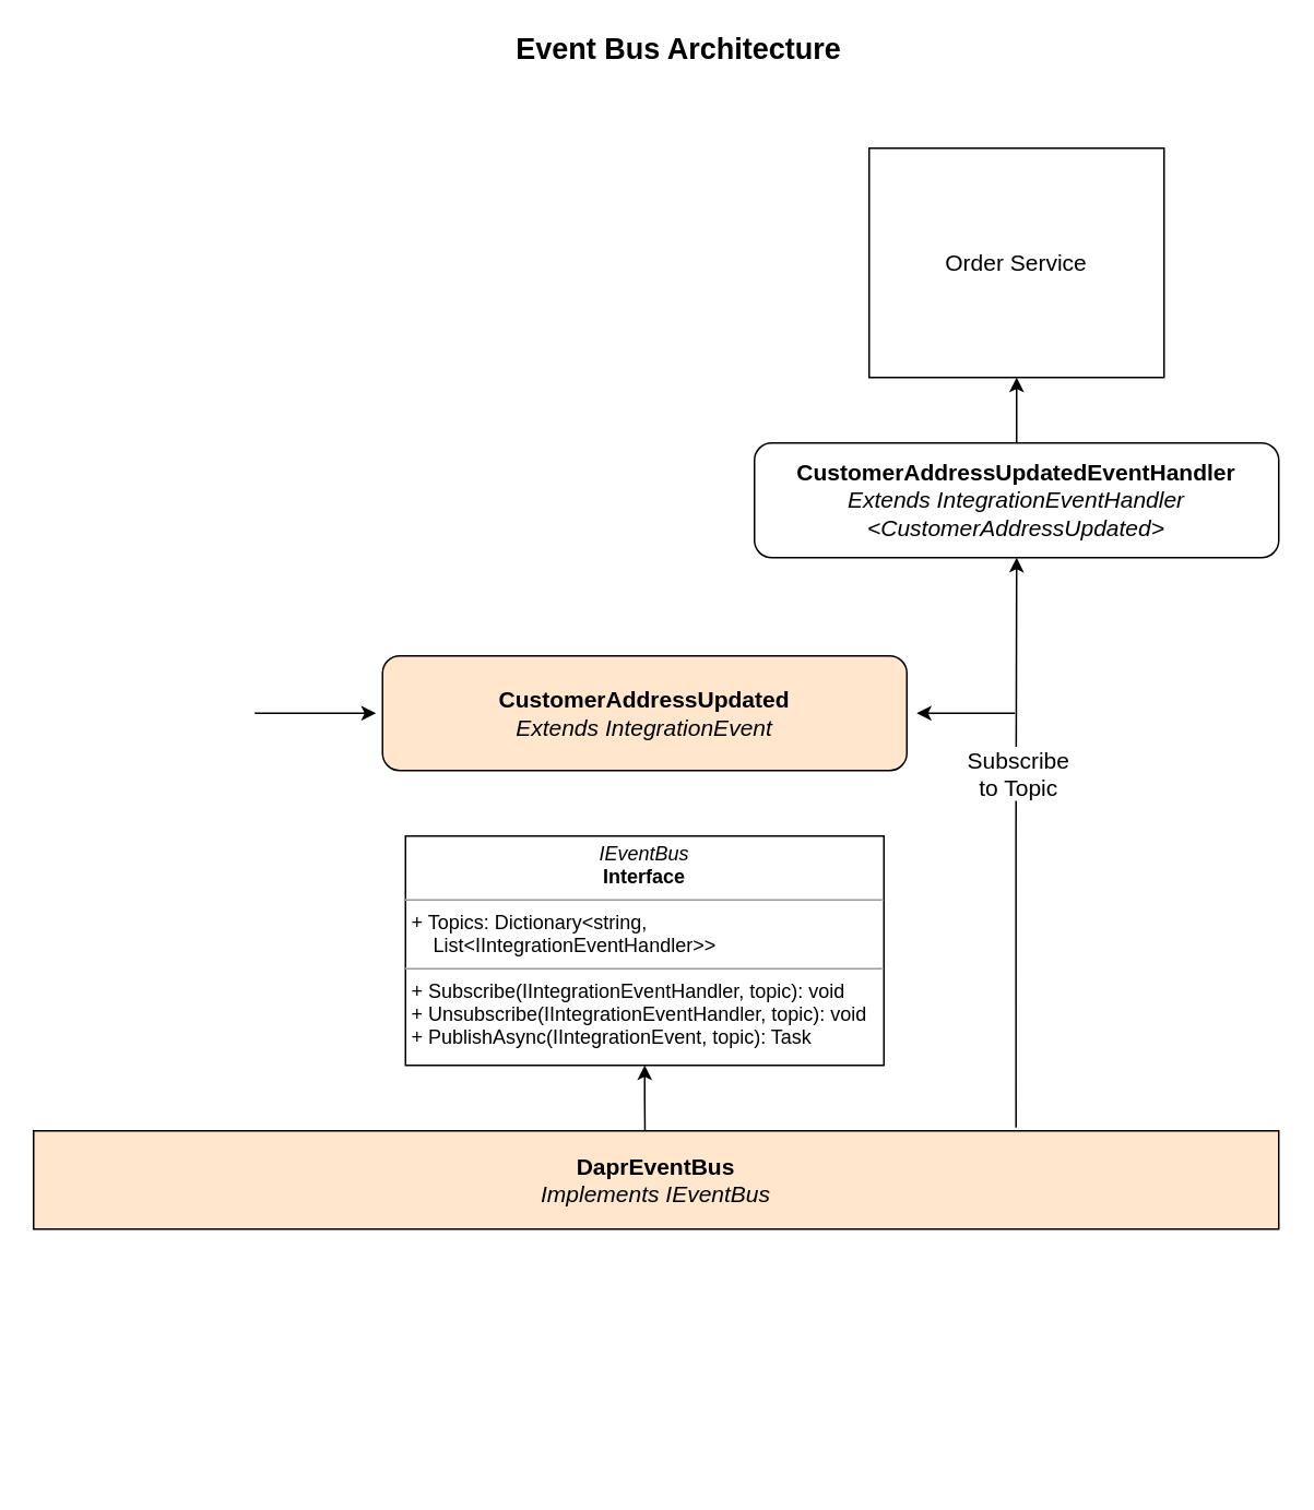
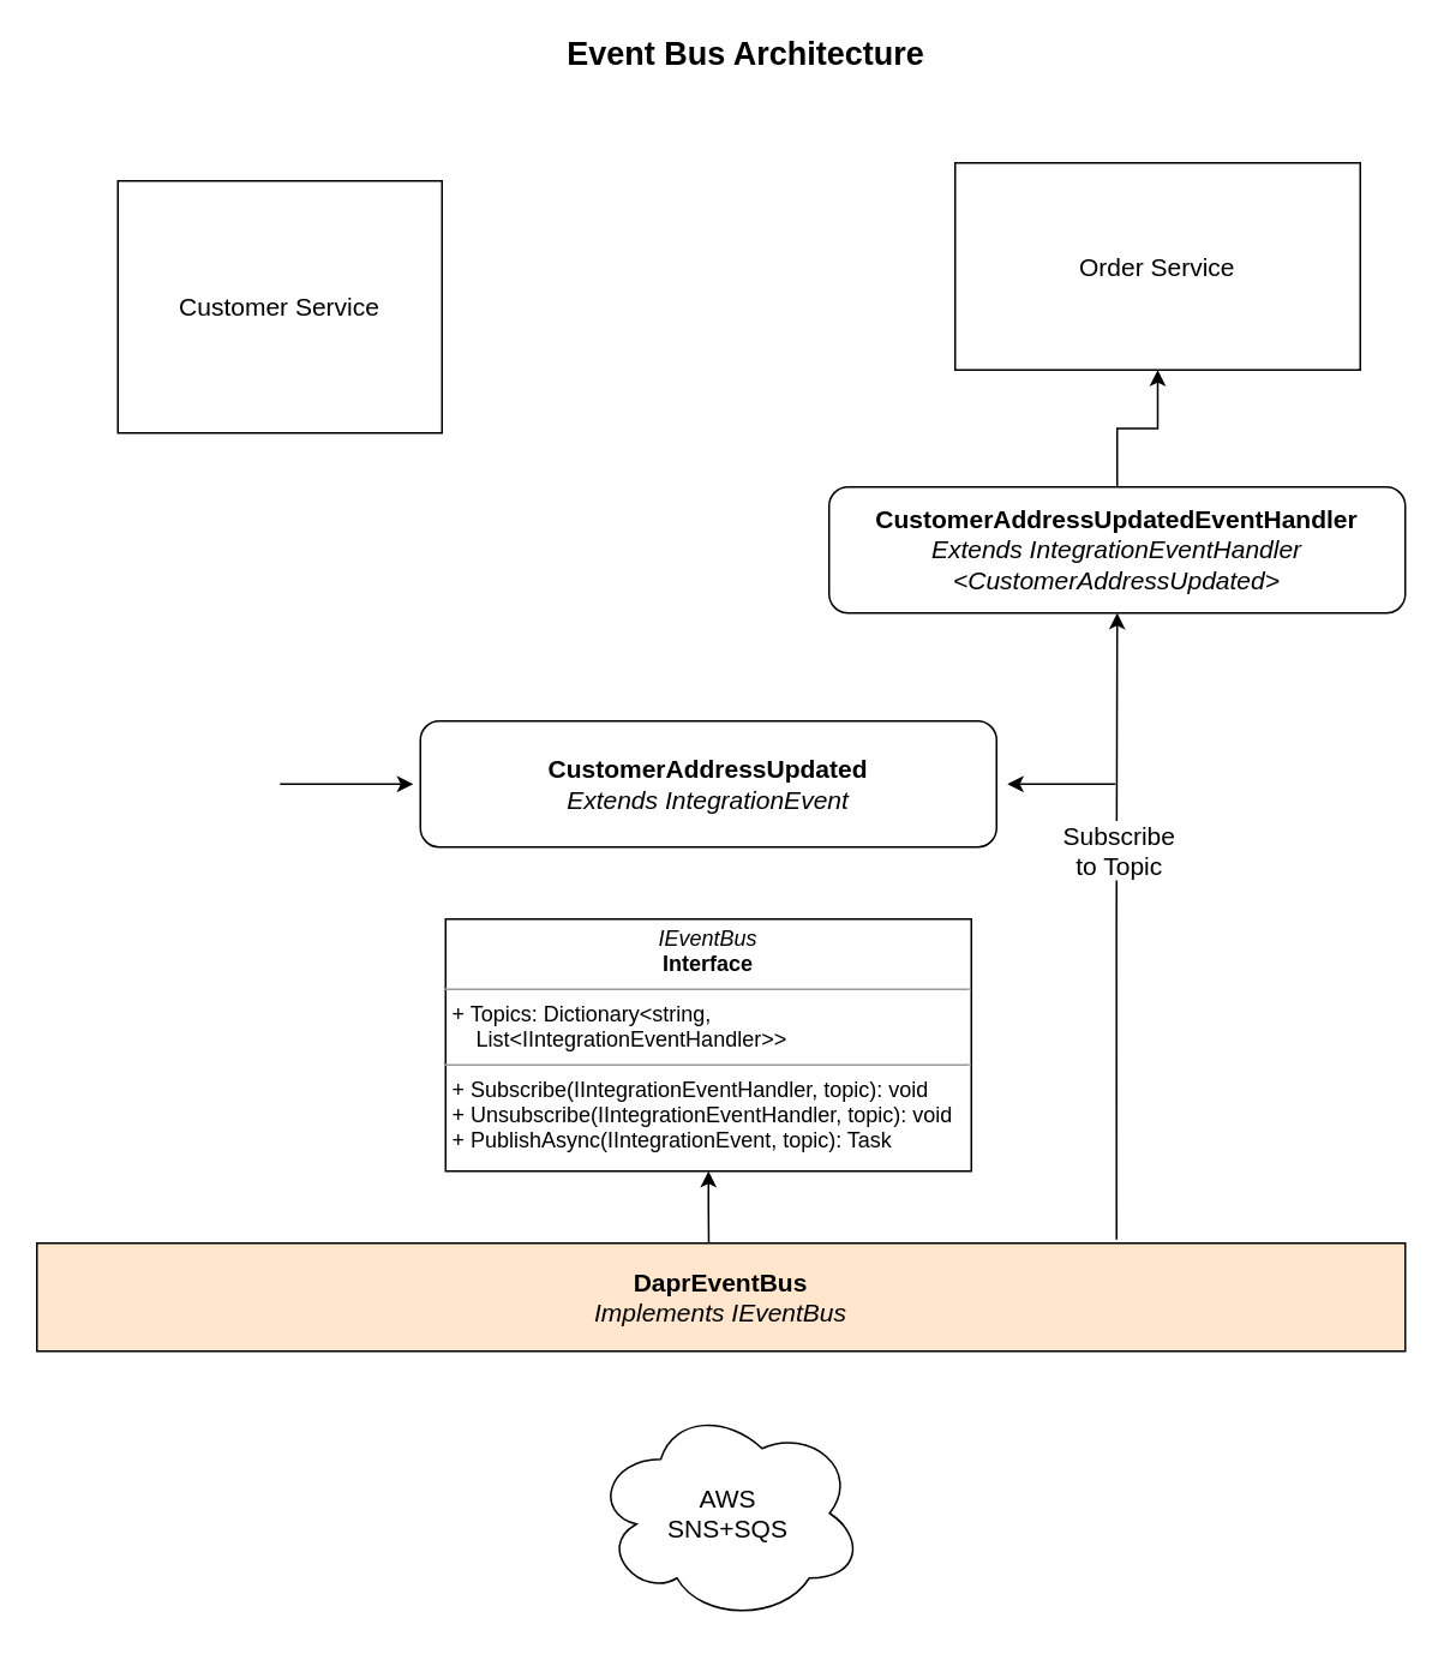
  <mxCell id="0" />
  <mxCell id="1" parent="0" />
  <mxCell id="2" value="Event Bus Architecture" style="text;html=1;strokeColor=none;fillColor=none;align=center;verticalAlign=middle;whiteSpace=wrap;rounded=0;fontSize=18;fontStyle=1" vertex="1" parent="1"><mxGeometry x="219" y="20" width="390" height="20" as="geometry" /></mxCell>
  <mxCell id="3" style="edgeStyle=orthogonalEdgeStyle;rounded=0;orthogonalLoop=1;jettySize=auto;html=1;exitX=0;exitY=0.5;exitDx=0;exitDy=0;fontSize=14;startArrow=classic;startFill=1;endArrow=none;endFill=0;" edge="1" parent="1"><mxGeometry relative="1" as="geometry"><mxPoint x="155" y="435" as="targetPoint" /><mxPoint x="229" y="435" as="sourcePoint" /></mxGeometry></mxCell>
  <mxCell id="4" style="edgeStyle=orthogonalEdgeStyle;rounded=0;orthogonalLoop=1;jettySize=auto;html=1;fontSize=14;startArrow=classic;startFill=1;endArrow=none;endFill=0;" edge="1" parent="1"><mxGeometry relative="1" as="geometry"><mxPoint x="619" y="435" as="targetPoint" /><mxPoint x="559" y="435" as="sourcePoint" /></mxGeometry></mxCell>
- <mxCell id="5" value="&lt;b&gt;CustomerAddressUpdated&lt;/b&gt;&lt;br&gt;&lt;i&gt;Extends IntegrationEvent&lt;/i&gt;" style="rounded=1;whiteSpace=wrap;html=1;fontSize=14;fillColor=#ffe6cc;" vertex="1" parent="1"><mxGeometry x="233" y="400" width="320" height="70" as="geometry" /></mxCell>
+ <mxCell id="5" value="&lt;b&gt;CustomerAddressUpdated&lt;/b&gt;&lt;br&gt;&lt;i&gt;Extends IntegrationEvent&lt;/i&gt;" style="rounded=1;whiteSpace=wrap;html=1;fontSize=14;" vertex="1" parent="1"><mxGeometry x="233" y="400" width="320" height="70" as="geometry" /></mxCell>
  <mxCell id="6" style="edgeStyle=orthogonalEdgeStyle;rounded=0;orthogonalLoop=1;jettySize=auto;html=1;entryX=0.5;entryY=1;entryDx=0;entryDy=0;fontSize=14;exitX=0.789;exitY=-0.033;exitDx=0;exitDy=0;exitPerimeter=0;" edge="1" parent="1" source="8" target="14"><mxGeometry relative="1" as="geometry"><mxPoint x="620" y="670" as="sourcePoint" /><Array as="points" /></mxGeometry></mxCell>
  <mxCell id="7" value="Subscribe&lt;br&gt;to Topic" style="edgeLabel;html=1;align=center;verticalAlign=middle;resizable=0;points=[];fontSize=14;" vertex="1" connectable="0" parent="6"><mxGeometry x="0.248" relative="1" as="geometry"><mxPoint as="offset" /></mxGeometry></mxCell>
  <mxCell id="8" value="&lt;b&gt;DaprEventBus&lt;/b&gt;&lt;br&gt;&lt;i&gt;Implements IEventBus&lt;/i&gt;" style="rounded=0;whiteSpace=wrap;html=1;fontSize=14;fillColor=#ffe6cc;" vertex="1" parent="1"><mxGeometry x="20" y="690" width="760" height="60" as="geometry" /></mxCell>
+ <mxCell id="9" value="Customer Service" style="rounded=0;whiteSpace=wrap;html=1;fontSize=14;" vertex="1" parent="1"><mxGeometry x="65" y="100" width="180" height="140" as="geometry" /></mxCell>
  <mxCell id="10" style="edgeStyle=orthogonalEdgeStyle;rounded=0;orthogonalLoop=1;jettySize=auto;html=1;fontSize=14;startArrow=classic;startFill=1;endArrow=none;endFill=0;" edge="1" parent="1" source="11" target="14"><mxGeometry relative="1" as="geometry" /></mxCell>
- <mxCell id="11" value="Order Service" style="rounded=0;whiteSpace=wrap;html=1;fontSize=14;" vertex="1" parent="1"><mxGeometry x="530" y="90" width="180" height="140" as="geometry" /></mxCell>
+ <mxCell id="11" value="Order Service" style="rounded=0;whiteSpace=wrap;html=1;fontSize=14;" vertex="1" parent="1"><mxGeometry x="530" y="90" width="225" height="115" as="geometry" /></mxCell>
  <mxCell id="12" style="edgeStyle=orthogonalEdgeStyle;rounded=0;orthogonalLoop=1;jettySize=auto;html=1;exitX=0.5;exitY=1;exitDx=0;exitDy=0;entryX=0.491;entryY=0;entryDx=0;entryDy=0;entryPerimeter=0;fontSize=14;startArrow=classic;startFill=1;endArrow=none;endFill=0;" edge="1" parent="1" source="13" target="8"><mxGeometry relative="1" as="geometry" /></mxCell>
  <mxCell id="13" value="&lt;p style=&quot;margin: 0px ; margin-top: 4px ; text-align: center&quot;&gt;&lt;i&gt;IEventBus&lt;/i&gt;&lt;br&gt;&lt;b&gt;Interface&lt;/b&gt;&lt;/p&gt;&lt;hr size=&quot;1&quot;&gt;&lt;p style=&quot;margin: 0px ; margin-left: 4px&quot;&gt;+ Topics: Dictionary&amp;lt;string,&lt;/p&gt;&lt;p style=&quot;margin: 0px ; margin-left: 4px&quot;&gt;&amp;nbsp; &amp;nbsp; List&amp;lt;IIntegrationEventHandler&amp;gt;&amp;gt;&lt;br&gt;&lt;/p&gt;&lt;hr size=&quot;1&quot;&gt;&lt;p style=&quot;margin: 0px ; margin-left: 4px&quot;&gt;+ Subscribe(IIntegrationEventHandler, topic): void&lt;br&gt;+ Unsubscribe(IIntegrationEventHandler, topic): void&lt;br&gt;+ PublishAsync(IIntegrationEvent, topic): Task&lt;/p&gt;" style="verticalAlign=top;align=left;overflow=fill;fontSize=12;fontFamily=Helvetica;html=1;" vertex="1" parent="1"><mxGeometry x="247" y="510" width="292" height="140" as="geometry" /></mxCell>
  <mxCell id="14" value="&lt;b&gt;CustomerAddressUpdatedEventHandler&lt;/b&gt;&lt;br&gt;&lt;i&gt;Extends&amp;nbsp;IntegrationEventHandler&lt;br&gt;&amp;lt;CustomerAddressUpdated&amp;gt;&lt;/i&gt;" style="rounded=1;whiteSpace=wrap;html=1;fontSize=14;" vertex="1" parent="1"><mxGeometry x="460" y="270" width="320" height="70" as="geometry" /></mxCell>
+ <mxCell id="15" value="AWS&lt;br&gt;SNS+SQS" style="ellipse;shape=cloud;whiteSpace=wrap;html=1;fontSize=14;" vertex="1" parent="1"><mxGeometry x="329" y="780" width="150" height="120" as="geometry" /></mxCell>
